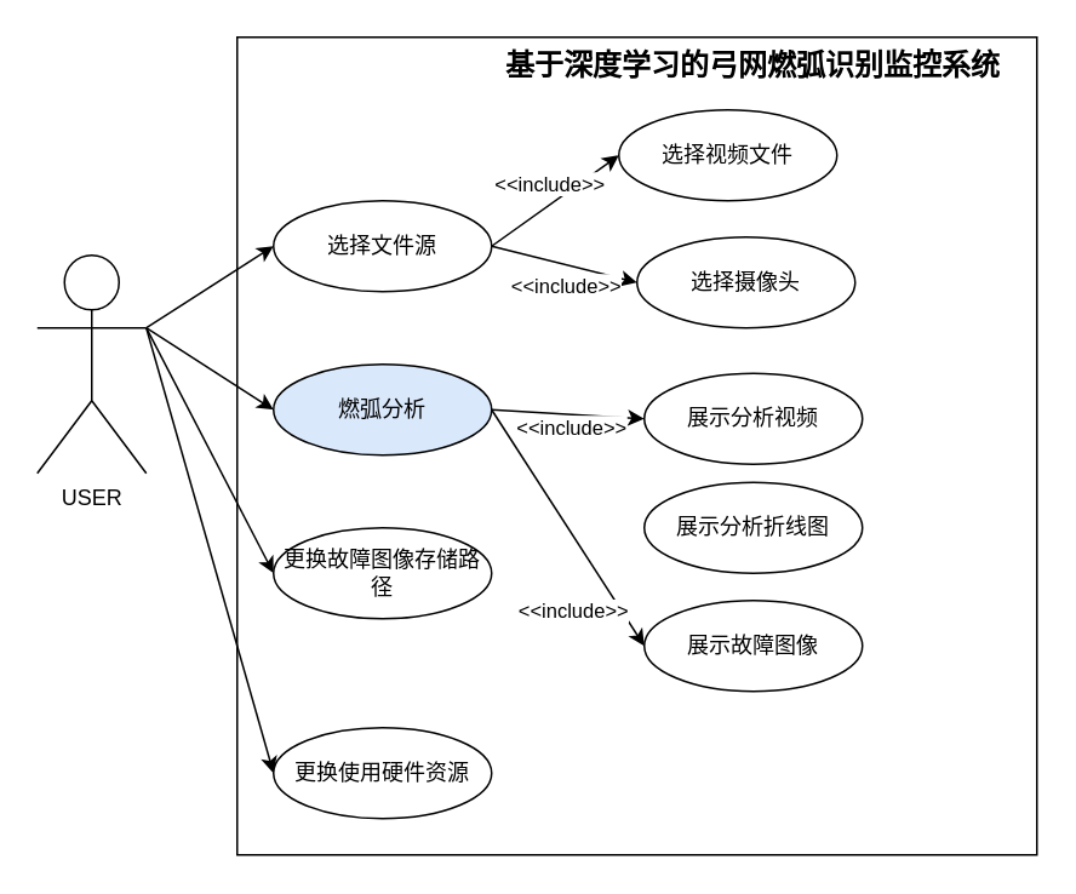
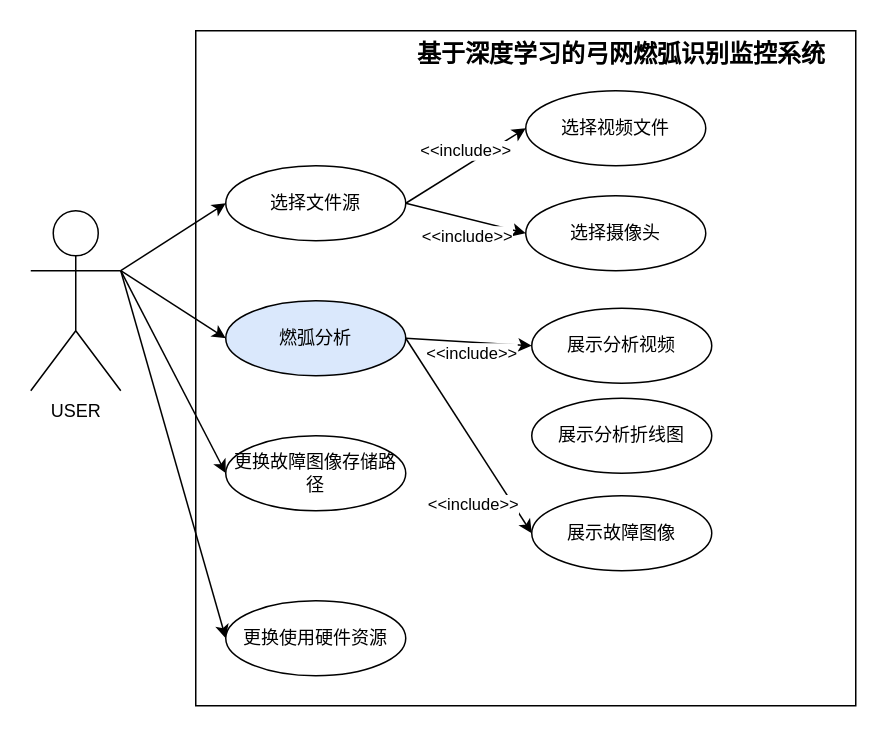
  <mxCell id="0" />
  <mxCell id="1" parent="0" />
  <mxCell id="2" value="USER" style="shape=umlActor;verticalLabelPosition=bottom;verticalAlign=top;html=1;outlineConnect=0;" vertex="1" parent="1"><mxGeometry x="20" y="140" width="60" height="120" as="geometry" /></mxCell>
  <mxCell id="3" value="" style="rounded=0;whiteSpace=wrap;html=1;fillColor=none;" vertex="1" parent="1"><mxGeometry x="130" y="20" width="440" height="450" as="geometry" /></mxCell>
  <mxCell id="4" value="选择文件源" style="ellipse;whiteSpace=wrap;html=1;" vertex="1" parent="1"><mxGeometry x="150" y="110" width="120" height="50" as="geometry" /></mxCell>
  <mxCell id="5" value="" style="endArrow=classic;html=1;rounded=0;exitX=1;exitY=0.333;exitDx=0;exitDy=0;exitPerimeter=0;entryX=0;entryY=0.5;entryDx=0;entryDy=0;" edge="1" parent="1" source="2" target="4"><mxGeometry width="50" height="50" relative="1" as="geometry"><mxPoint x="160" y="200" as="sourcePoint" /><mxPoint x="210" y="150" as="targetPoint" /></mxGeometry></mxCell>
  <mxCell id="6" value="燃弧分析" style="ellipse;whiteSpace=wrap;html=1;fillColor=#dae8fc;" vertex="1" parent="1"><mxGeometry x="150" y="200" width="120" height="50" as="geometry" /></mxCell>
  <mxCell id="7" value="" style="endArrow=classic;html=1;rounded=0;exitX=1;exitY=0.333;exitDx=0;exitDy=0;exitPerimeter=0;entryX=0;entryY=0.5;entryDx=0;entryDy=0;" edge="1" parent="1" target="6" source="2"><mxGeometry width="50" height="50" relative="1" as="geometry"><mxPoint x="50" y="200" as="sourcePoint" /><mxPoint x="170" y="370" as="targetPoint" /></mxGeometry></mxCell>
- <mxCell id="8" value="选择视频文件" style="ellipse;whiteSpace=wrap;html=1;" vertex="1" parent="1"><mxGeometry x="340" y="60" width="120" height="50" as="geometry" /></mxCell>
+ <mxCell id="8" value="选择视频文件" style="ellipse;whiteSpace=wrap;html=1;" vertex="1" parent="1"><mxGeometry x="350" y="60" width="120" height="50" as="geometry" /></mxCell>
  <mxCell id="9" value="" style="endArrow=classic;html=1;rounded=0;entryX=0;entryY=0.5;entryDx=0;entryDy=0;exitX=1;exitY=0.5;exitDx=0;exitDy=0;" edge="1" parent="1" source="4" target="8"><mxGeometry width="50" height="50" relative="1" as="geometry"><mxPoint x="10" y="100" as="sourcePoint" /><mxPoint x="60" y="50" as="targetPoint" /></mxGeometry></mxCell>
  <mxCell id="10" value="&amp;lt;&amp;lt;include&amp;gt;&amp;gt;" style="edgeLabel;html=1;align=center;verticalAlign=middle;resizable=0;points=[];" vertex="1" connectable="0" parent="9"><mxGeometry x="0.611" y="1" relative="1" as="geometry"><mxPoint x="-24" y="6" as="offset" /></mxGeometry></mxCell>
  <mxCell id="11" value="&amp;lt;&amp;lt;include&amp;gt;&amp;gt;" style="edgeLabel;html=1;align=center;verticalAlign=middle;resizable=0;points=[];" vertex="1" connectable="0" parent="9"><mxGeometry x="0.611" y="1" relative="1" as="geometry"><mxPoint x="-24" y="6" as="offset" /></mxGeometry></mxCell>
  <mxCell id="12" value="" style="endArrow=classic;html=1;rounded=0;exitX=1;exitY=0.5;exitDx=0;exitDy=0;entryX=0;entryY=0.5;entryDx=0;entryDy=0;" edge="1" parent="1" source="4" target="15"><mxGeometry width="50" height="50" relative="1" as="geometry"><mxPoint x="280" y="145" as="sourcePoint" /><mxPoint x="610" y="180" as="targetPoint" /></mxGeometry></mxCell>
  <mxCell id="13" value="&amp;lt;&amp;lt;include&amp;gt;&amp;gt;" style="edgeLabel;html=1;align=center;verticalAlign=middle;resizable=0;points=[];" vertex="1" connectable="0" parent="12"><mxGeometry x="0.611" y="1" relative="1" as="geometry"><mxPoint x="-24" y="6" as="offset" /></mxGeometry></mxCell>
  <mxCell id="14" value="&amp;lt;&amp;lt;include&amp;gt;&amp;gt;" style="edgeLabel;html=1;align=center;verticalAlign=middle;resizable=0;points=[];" vertex="1" connectable="0" parent="12"><mxGeometry x="0.611" y="1" relative="1" as="geometry"><mxPoint x="-24" y="6" as="offset" /></mxGeometry></mxCell>
  <mxCell id="15" value="选择摄像头" style="ellipse;whiteSpace=wrap;html=1;" vertex="1" parent="1"><mxGeometry x="350" y="130" width="120" height="50" as="geometry" /></mxCell>
  <mxCell id="16" value="" style="endArrow=classic;html=1;rounded=0;exitX=1;exitY=0.5;exitDx=0;exitDy=0;entryX=0;entryY=0.5;entryDx=0;entryDy=0;" edge="1" parent="1" target="19" source="6"><mxGeometry width="50" height="50" relative="1" as="geometry"><mxPoint x="226" y="200" as="sourcePoint" /><mxPoint x="614" y="255" as="targetPoint" /></mxGeometry></mxCell>
  <mxCell id="17" value="&amp;lt;&amp;lt;include&amp;gt;&amp;gt;" style="edgeLabel;html=1;align=center;verticalAlign=middle;resizable=0;points=[];" vertex="1" connectable="0" parent="16"><mxGeometry x="0.611" y="1" relative="1" as="geometry"><mxPoint x="-24" y="6" as="offset" /></mxGeometry></mxCell>
  <mxCell id="18" value="&amp;lt;&amp;lt;include&amp;gt;&amp;gt;" style="edgeLabel;html=1;align=center;verticalAlign=middle;resizable=0;points=[];" vertex="1" connectable="0" parent="16"><mxGeometry x="0.611" y="1" relative="1" as="geometry"><mxPoint x="-24" y="6" as="offset" /></mxGeometry></mxCell>
  <mxCell id="19" value="展示分析视频" style="ellipse;whiteSpace=wrap;html=1;" vertex="1" parent="1"><mxGeometry x="354" y="205" width="120" height="50" as="geometry" /></mxCell>
  <mxCell id="20" value="展示分析折线图" style="ellipse;whiteSpace=wrap;html=1;" vertex="1" parent="1"><mxGeometry x="354" y="265" width="120" height="50" as="geometry" /></mxCell>
  <mxCell id="21" value="" style="endArrow=classic;html=1;rounded=0;exitX=1;exitY=0.5;exitDx=0;exitDy=0;entryX=0;entryY=0.5;entryDx=0;entryDy=0;" edge="1" parent="1" target="24" source="6"><mxGeometry width="50" height="50" relative="1" as="geometry"><mxPoint x="274" y="335" as="sourcePoint" /><mxPoint x="614" y="380" as="targetPoint" /></mxGeometry></mxCell>
  <mxCell id="22" value="&amp;lt;&amp;lt;include&amp;gt;&amp;gt;" style="edgeLabel;html=1;align=center;verticalAlign=middle;resizable=0;points=[];" vertex="1" connectable="0" parent="21"><mxGeometry x="0.611" y="1" relative="1" as="geometry"><mxPoint x="-24" y="6" as="offset" /></mxGeometry></mxCell>
  <mxCell id="23" value="&amp;lt;&amp;lt;include&amp;gt;&amp;gt;" style="edgeLabel;html=1;align=center;verticalAlign=middle;resizable=0;points=[];" vertex="1" connectable="0" parent="21"><mxGeometry x="0.611" y="1" relative="1" as="geometry"><mxPoint x="-24" y="6" as="offset" /></mxGeometry></mxCell>
  <mxCell id="24" value="展示故障图像" style="ellipse;whiteSpace=wrap;html=1;" vertex="1" parent="1"><mxGeometry x="354" y="330" width="120" height="50" as="geometry" /></mxCell>
  <mxCell id="25" value="更换故障图像存储路径" style="ellipse;whiteSpace=wrap;html=1;" vertex="1" parent="1"><mxGeometry x="150" y="290" width="120" height="50" as="geometry" /></mxCell>
  <mxCell id="26" value="" style="endArrow=classic;html=1;rounded=0;exitX=1;exitY=0.333;exitDx=0;exitDy=0;exitPerimeter=0;entryX=0;entryY=0.5;entryDx=0;entryDy=0;" edge="1" parent="1" source="2" target="25"><mxGeometry width="50" height="50" relative="1" as="geometry"><mxPoint x="-50" y="430" as="sourcePoint" /><mxPoint x="0" y="380" as="targetPoint" /></mxGeometry></mxCell>
  <mxCell id="27" value="更换使用硬件资源" style="ellipse;whiteSpace=wrap;html=1;" vertex="1" parent="1"><mxGeometry x="150" y="400" width="120" height="50" as="geometry" /></mxCell>
  <mxCell id="28" value="" style="endArrow=classic;html=1;rounded=0;exitX=1;exitY=0.333;exitDx=0;exitDy=0;exitPerimeter=0;entryX=0;entryY=0.5;entryDx=0;entryDy=0;" edge="1" parent="1" source="2" target="27"><mxGeometry width="50" height="50" relative="1" as="geometry"><mxPoint x="0" y="430" as="sourcePoint" /><mxPoint x="50" y="380" as="targetPoint" /></mxGeometry></mxCell>
  <mxCell id="29" value="基于深度学习的弓网燃弧识别监控系统" style="text;html=1;strokeColor=none;fillColor=none;align=center;verticalAlign=middle;whiteSpace=wrap;rounded=0;fontStyle=1;fontSize=16;" vertex="1" parent="1"><mxGeometry x="274" y="20" width="280" height="30" as="geometry" /></mxCell>
